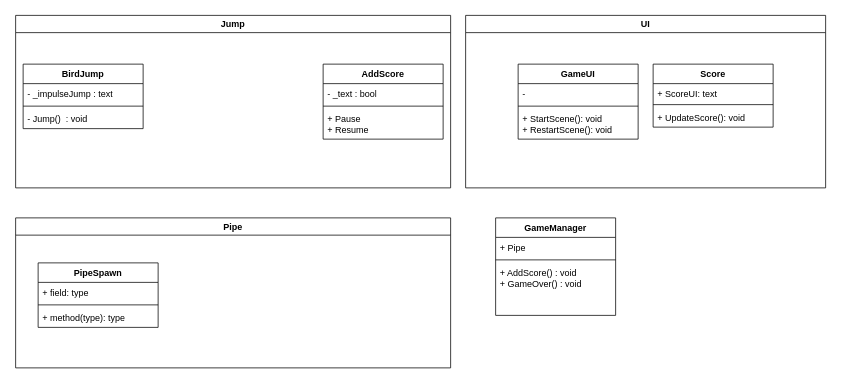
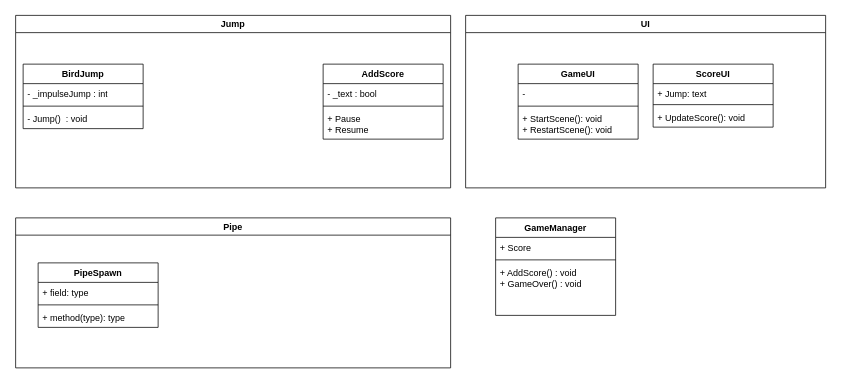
  <mxCell id="0" />
  <mxCell id="1" parent="0" />
  <mxCell id="2" value="UI" style="swimlane;whiteSpace=wrap;html=1;" parent="1" vertex="1"><mxGeometry x="620" y="20" width="480" height="230" as="geometry" /></mxCell>
- <mxCell id="3" value="Score" style="swimlane;fontStyle=1;align=center;verticalAlign=top;childLayout=stackLayout;horizontal=1;startSize=26;horizontalStack=0;resizeParent=1;resizeParentMax=0;resizeLast=0;collapsible=1;marginBottom=0;whiteSpace=wrap;html=1;" parent="2" vertex="1"><mxGeometry x="250" y="65" width="160" height="84" as="geometry" /></mxCell>
- <mxCell id="4" value="+ ScoreUI: text" style="text;strokeColor=none;fillColor=none;align=left;verticalAlign=top;spacingLeft=4;spacingRight=4;overflow=hidden;rotatable=0;points=[[0,0.5],[1,0.5]];portConstraint=eastwest;whiteSpace=wrap;html=1;" parent="3" vertex="1"><mxGeometry y="26" width="160" height="24" as="geometry" /></mxCell>
+ <mxCell id="3" value="ScoreUI" style="swimlane;fontStyle=1;align=center;verticalAlign=top;childLayout=stackLayout;horizontal=1;startSize=26;horizontalStack=0;resizeParent=1;resizeParentMax=0;resizeLast=0;collapsible=1;marginBottom=0;whiteSpace=wrap;html=1;" parent="2" vertex="1"><mxGeometry x="250" y="65" width="160" height="84" as="geometry" /></mxCell>
+ <mxCell id="4" value="+ Jump: text" style="text;strokeColor=none;fillColor=none;align=left;verticalAlign=top;spacingLeft=4;spacingRight=4;overflow=hidden;rotatable=0;points=[[0,0.5],[1,0.5]];portConstraint=eastwest;whiteSpace=wrap;html=1;" parent="3" vertex="1"><mxGeometry y="26" width="160" height="24" as="geometry" /></mxCell>
  <mxCell id="5" value="" style="line;strokeWidth=1;fillColor=none;align=left;verticalAlign=middle;spacingTop=-1;spacingLeft=3;spacingRight=3;rotatable=0;labelPosition=right;points=[];portConstraint=eastwest;strokeColor=inherit;" parent="3" vertex="1"><mxGeometry y="50" width="160" height="8" as="geometry" /></mxCell>
  <mxCell id="6" value="+ UpdateScore(): void" style="text;strokeColor=none;fillColor=none;align=left;verticalAlign=top;spacingLeft=4;spacingRight=4;overflow=hidden;rotatable=0;points=[[0,0.5],[1,0.5]];portConstraint=eastwest;whiteSpace=wrap;html=1;" parent="3" vertex="1"><mxGeometry y="58" width="160" height="26" as="geometry" /></mxCell>
  <mxCell id="7" value="GameUI" style="swimlane;fontStyle=1;align=center;verticalAlign=top;childLayout=stackLayout;horizontal=1;startSize=26;horizontalStack=0;resizeParent=1;resizeParentMax=0;resizeLast=0;collapsible=1;marginBottom=0;whiteSpace=wrap;html=1;" parent="2" vertex="1"><mxGeometry x="70" y="65" width="160" height="100" as="geometry" /></mxCell>
  <mxCell id="8" value="-&amp;nbsp;" style="text;strokeColor=none;fillColor=none;align=left;verticalAlign=top;spacingLeft=4;spacingRight=4;overflow=hidden;rotatable=0;points=[[0,0.5],[1,0.5]];portConstraint=eastwest;whiteSpace=wrap;html=1;" parent="7" vertex="1"><mxGeometry y="26" width="160" height="26" as="geometry" /></mxCell>
  <mxCell id="9" value="" style="line;strokeWidth=1;fillColor=none;align=left;verticalAlign=middle;spacingTop=-1;spacingLeft=3;spacingRight=3;rotatable=0;labelPosition=right;points=[];portConstraint=eastwest;strokeColor=inherit;" parent="7" vertex="1"><mxGeometry y="52" width="160" height="8" as="geometry" /></mxCell>
  <mxCell id="10" value="+ StartScene(): void&lt;br&gt;+ RestartScene(): void" style="text;strokeColor=none;fillColor=none;align=left;verticalAlign=top;spacingLeft=4;spacingRight=4;overflow=hidden;rotatable=0;points=[[0,0.5],[1,0.5]];portConstraint=eastwest;whiteSpace=wrap;html=1;" parent="7" vertex="1"><mxGeometry y="60" width="160" height="40" as="geometry" /></mxCell>
  <mxCell id="11" value="Jump" style="swimlane;whiteSpace=wrap;html=1;" parent="1" vertex="1"><mxGeometry x="20" y="20" width="580" height="230" as="geometry" /></mxCell>
  <mxCell id="12" value="BirdJump" style="swimlane;fontStyle=1;align=center;verticalAlign=top;childLayout=stackLayout;horizontal=1;startSize=26;horizontalStack=0;resizeParent=1;resizeParentMax=0;resizeLast=0;collapsible=1;marginBottom=0;whiteSpace=wrap;html=1;" parent="11" vertex="1"><mxGeometry x="10" y="65" width="160" height="86" as="geometry" /></mxCell>
- <mxCell id="13" value="- _impulseJump : text" style="text;strokeColor=none;fillColor=none;align=left;verticalAlign=top;spacingLeft=4;spacingRight=4;overflow=hidden;rotatable=0;points=[[0,0.5],[1,0.5]];portConstraint=eastwest;whiteSpace=wrap;html=1;" parent="12" vertex="1"><mxGeometry y="26" width="160" height="26" as="geometry" /></mxCell>
+ <mxCell id="13" value="- _impulseJump : int" style="text;strokeColor=none;fillColor=none;align=left;verticalAlign=top;spacingLeft=4;spacingRight=4;overflow=hidden;rotatable=0;points=[[0,0.5],[1,0.5]];portConstraint=eastwest;whiteSpace=wrap;html=1;" parent="12" vertex="1"><mxGeometry y="26" width="160" height="26" as="geometry" /></mxCell>
  <mxCell id="14" value="" style="line;strokeWidth=1;fillColor=none;align=left;verticalAlign=middle;spacingTop=-1;spacingLeft=3;spacingRight=3;rotatable=0;labelPosition=right;points=[];portConstraint=eastwest;strokeColor=inherit;" parent="12" vertex="1"><mxGeometry y="52" width="160" height="8" as="geometry" /></mxCell>
  <mxCell id="15" value="- Jump()&amp;nbsp; : void" style="text;strokeColor=none;fillColor=none;align=left;verticalAlign=top;spacingLeft=4;spacingRight=4;overflow=hidden;rotatable=0;points=[[0,0.5],[1,0.5]];portConstraint=eastwest;whiteSpace=wrap;html=1;" parent="12" vertex="1"><mxGeometry y="60" width="160" height="26" as="geometry" /></mxCell>
  <mxCell id="16" value="AddScore" style="swimlane;fontStyle=1;align=center;verticalAlign=top;childLayout=stackLayout;horizontal=1;startSize=26;horizontalStack=0;resizeParent=1;resizeParentMax=0;resizeLast=0;collapsible=1;marginBottom=0;whiteSpace=wrap;html=1;" parent="11" vertex="1"><mxGeometry x="410" y="65" width="160" height="100" as="geometry" /></mxCell>
  <mxCell id="17" value="- _text : bool" style="text;strokeColor=none;fillColor=none;align=left;verticalAlign=top;spacingLeft=4;spacingRight=4;overflow=hidden;rotatable=0;points=[[0,0.5],[1,0.5]];portConstraint=eastwest;whiteSpace=wrap;html=1;" parent="16" vertex="1"><mxGeometry y="26" width="160" height="26" as="geometry" /></mxCell>
  <mxCell id="18" value="" style="line;strokeWidth=1;fillColor=none;align=left;verticalAlign=middle;spacingTop=-1;spacingLeft=3;spacingRight=3;rotatable=0;labelPosition=right;points=[];portConstraint=eastwest;strokeColor=inherit;" parent="16" vertex="1"><mxGeometry y="52" width="160" height="8" as="geometry" /></mxCell>
  <mxCell id="19" value="+ Pause&lt;br&gt;+ Resume" style="text;strokeColor=none;fillColor=none;align=left;verticalAlign=top;spacingLeft=4;spacingRight=4;overflow=hidden;rotatable=0;points=[[0,0.5],[1,0.5]];portConstraint=eastwest;whiteSpace=wrap;html=1;" parent="16" vertex="1"><mxGeometry y="60" width="160" height="40" as="geometry" /></mxCell>
  <mxCell id="20" value="Pipe" style="swimlane;whiteSpace=wrap;html=1;" parent="1" vertex="1"><mxGeometry x="20" y="290" width="580" height="200" as="geometry" /></mxCell>
  <mxCell id="21" value="PipeSpawn" style="swimlane;fontStyle=1;align=center;verticalAlign=top;childLayout=stackLayout;horizontal=1;startSize=26;horizontalStack=0;resizeParent=1;resizeParentMax=0;resizeLast=0;collapsible=1;marginBottom=0;whiteSpace=wrap;html=1;" parent="20" vertex="1"><mxGeometry x="30" y="60" width="160" height="86" as="geometry" /></mxCell>
  <mxCell id="22" value="+ field: type" style="text;strokeColor=none;fillColor=none;align=left;verticalAlign=top;spacingLeft=4;spacingRight=4;overflow=hidden;rotatable=0;points=[[0,0.5],[1,0.5]];portConstraint=eastwest;whiteSpace=wrap;html=1;" parent="21" vertex="1"><mxGeometry y="26" width="160" height="26" as="geometry" /></mxCell>
  <mxCell id="23" value="" style="line;strokeWidth=1;fillColor=none;align=left;verticalAlign=middle;spacingTop=-1;spacingLeft=3;spacingRight=3;rotatable=0;labelPosition=right;points=[];portConstraint=eastwest;strokeColor=inherit;" parent="21" vertex="1"><mxGeometry y="52" width="160" height="8" as="geometry" /></mxCell>
  <mxCell id="24" value="+ method(type): type" style="text;strokeColor=none;fillColor=none;align=left;verticalAlign=top;spacingLeft=4;spacingRight=4;overflow=hidden;rotatable=0;points=[[0,0.5],[1,0.5]];portConstraint=eastwest;whiteSpace=wrap;html=1;" parent="21" vertex="1"><mxGeometry y="60" width="160" height="26" as="geometry" /></mxCell>
  <mxCell id="25" value="GameManager" style="swimlane;fontStyle=1;align=center;verticalAlign=top;childLayout=stackLayout;horizontal=1;startSize=26;horizontalStack=0;resizeParent=1;resizeParentMax=0;resizeLast=0;collapsible=1;marginBottom=0;whiteSpace=wrap;html=1;" parent="1" vertex="1"><mxGeometry x="660" y="290" width="160" height="130" as="geometry" /></mxCell>
- <mxCell id="26" value="+ Pipe" style="text;strokeColor=none;fillColor=none;align=left;verticalAlign=top;spacingLeft=4;spacingRight=4;overflow=hidden;rotatable=0;points=[[0,0.5],[1,0.5]];portConstraint=eastwest;whiteSpace=wrap;html=1;" parent="25" vertex="1"><mxGeometry y="26" width="160" height="26" as="geometry" /></mxCell>
+ <mxCell id="26" value="+ Score" style="text;strokeColor=none;fillColor=none;align=left;verticalAlign=top;spacingLeft=4;spacingRight=4;overflow=hidden;rotatable=0;points=[[0,0.5],[1,0.5]];portConstraint=eastwest;whiteSpace=wrap;html=1;" parent="25" vertex="1"><mxGeometry y="26" width="160" height="26" as="geometry" /></mxCell>
  <mxCell id="27" value="" style="line;strokeWidth=1;fillColor=none;align=left;verticalAlign=middle;spacingTop=-1;spacingLeft=3;spacingRight=3;rotatable=0;labelPosition=right;points=[];portConstraint=eastwest;strokeColor=inherit;" parent="25" vertex="1"><mxGeometry y="52" width="160" height="8" as="geometry" /></mxCell>
  <mxCell id="28" value="+ AddScore() : void&lt;br&gt;+ GameOver() : void" style="text;strokeColor=none;fillColor=none;align=left;verticalAlign=top;spacingLeft=4;spacingRight=4;overflow=hidden;rotatable=0;points=[[0,0.5],[1,0.5]];portConstraint=eastwest;whiteSpace=wrap;html=1;" parent="25" vertex="1"><mxGeometry y="60" width="160" height="70" as="geometry" /></mxCell>
